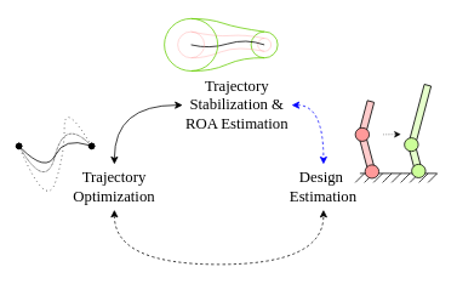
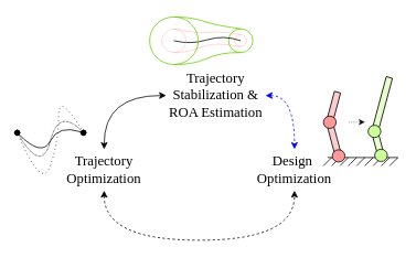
  <mxCell id="0" />
  <mxCell id="1" parent="0" />
  <mxCell id="2" style="edgeStyle=orthogonalEdgeStyle;rounded=0;orthogonalLoop=1;jettySize=auto;html=1;exitX=0.5;exitY=0;exitDx=0;exitDy=0;entryX=0;entryY=0.5;entryDx=0;entryDy=0;fontFamily=Times New Roman;fontSize=17;curved=1;startArrow=classic;startFill=1;" parent="1" source="4" target="6" edge="1"><mxGeometry relative="1" as="geometry" /></mxCell>
  <mxCell id="3" style="edgeStyle=orthogonalEdgeStyle;curved=1;rounded=0;orthogonalLoop=1;jettySize=auto;html=1;exitX=0.5;exitY=1;exitDx=0;exitDy=0;entryX=0.5;entryY=1;entryDx=0;entryDy=0;fontFamily=Times New Roman;fontSize=17;startArrow=classic;startFill=1;endArrow=classic;endFill=1;strokeColor=#000000;strokeWidth=1;dashed=1;" parent="1" source="4" target="7" edge="1"><mxGeometry relative="1" as="geometry"><Array as="points"><mxPoint x="125" y="290" /><mxPoint x="355" y="290" /></Array></mxGeometry></mxCell>
  <mxCell id="4" value="&lt;font face=&quot;Times New Roman&quot; style=&quot;font-size: 17px&quot;&gt;Trajectory&lt;br style=&quot;font-size: 17px&quot;&gt;Optimization&lt;/font&gt;" style="text;html=1;strokeColor=none;fillColor=none;align=center;verticalAlign=middle;whiteSpace=wrap;rounded=0;fontSize=17;" parent="1" vertex="1"><mxGeometry x="70" y="180" width="110" height="50" as="geometry" /></mxCell>
  <mxCell id="5" style="edgeStyle=orthogonalEdgeStyle;curved=1;rounded=0;orthogonalLoop=1;jettySize=auto;html=1;exitX=1;exitY=0.5;exitDx=0;exitDy=0;entryX=0.5;entryY=0;entryDx=0;entryDy=0;fontFamily=Times New Roman;fontSize=17;startArrow=classic;startFill=1;dashed=1;strokeColor=#0000FF;" parent="1" source="6" target="7" edge="1"><mxGeometry relative="1" as="geometry" /></mxCell>
  <mxCell id="6" value="&lt;font face=&quot;Times New Roman&quot; style=&quot;font-size: 17px&quot;&gt;Trajectory&lt;br style=&quot;font-size: 17px&quot;&gt;Stabilization &amp;amp; ROA Estimation&lt;/font&gt;" style="text;html=1;strokeColor=none;fillColor=none;align=center;verticalAlign=middle;whiteSpace=wrap;rounded=0;fontSize=17;" parent="1" vertex="1"><mxGeometry x="200" y="85" width="120" height="60" as="geometry" /></mxCell>
- <mxCell id="7" value="&lt;font face=&quot;Times New Roman&quot; style=&quot;font-size: 17px&quot;&gt;Design&amp;nbsp;&lt;br&gt;Estimation&lt;br&gt;&lt;/font&gt;" style="text;html=1;strokeColor=none;fillColor=none;align=center;verticalAlign=middle;whiteSpace=wrap;rounded=0;fontSize=17;" parent="1" vertex="1"><mxGeometry x="300" y="180" width="110" height="50" as="geometry" /></mxCell>
+ <mxCell id="7" value="&lt;font face=&quot;Times New Roman&quot; style=&quot;font-size: 17px&quot;&gt;Design&amp;nbsp;&lt;br&gt;Optimization&lt;br&gt;&lt;/font&gt;" style="text;html=1;strokeColor=none;fillColor=none;align=center;verticalAlign=middle;whiteSpace=wrap;rounded=0;fontSize=17;" parent="1" vertex="1"><mxGeometry x="300" y="180" width="110" height="50" as="geometry" /></mxCell>
  <mxCell id="8" value="" style="endArrow=oval;html=1;rounded=0;fontFamily=Times New Roman;fontSize=17;strokeColor=#000000;curved=1;startArrow=oval;startFill=1;endFill=1;" parent="1" edge="1"><mxGeometry width="50" height="50" relative="1" as="geometry"><mxPoint x="20" y="160" as="sourcePoint" /><mxPoint x="100" y="160" as="targetPoint" /><Array as="points"><mxPoint x="50" y="190" /><mxPoint x="70" y="150" /></Array></mxGeometry></mxCell>
  <mxCell id="9" value="" style="endArrow=oval;html=1;rounded=0;fontFamily=Times New Roman;fontSize=17;strokeColor=#000000;curved=1;startArrow=oval;startFill=1;endFill=1;dashed=1;dashPattern=1 1;" parent="1" edge="1"><mxGeometry width="50" height="50" relative="1" as="geometry"><mxPoint x="20" y="160" as="sourcePoint" /><mxPoint x="100" y="160" as="targetPoint" /><Array as="points"><mxPoint x="50" y="210" /><mxPoint x="70" y="130" /></Array></mxGeometry></mxCell>
  <mxCell id="10" value="" style="endArrow=oval;html=1;rounded=0;fontFamily=Times New Roman;fontSize=17;strokeColor=#000000;curved=1;startArrow=oval;startFill=1;endFill=1;dashed=1;dashPattern=1 4;" parent="1" edge="1"><mxGeometry width="50" height="50" relative="1" as="geometry"><mxPoint x="20" y="160" as="sourcePoint" /><mxPoint x="100" y="160" as="targetPoint" /><Array as="points"><mxPoint x="50" y="230" /><mxPoint x="70" y="170" /><mxPoint x="70" y="110" /></Array></mxGeometry></mxCell>
  <mxCell id="11" value="" style="group" parent="1" vertex="1" connectable="0"><mxGeometry x="390" y="92.172" width="90" height="107.828" as="geometry" /></mxCell>
  <mxCell id="12" value="" style="endArrow=none;html=1;rounded=0;fontFamily=Times New Roman;fontSize=17;strokeColor=#000000;strokeWidth=1;curved=1;" parent="11" edge="1"><mxGeometry width="50" height="50" relative="1" as="geometry"><mxPoint x="5" y="97.828" as="sourcePoint" /><mxPoint x="90" y="97.828" as="targetPoint" /></mxGeometry></mxCell>
  <mxCell id="13" value="" style="endArrow=none;html=1;rounded=0;fontFamily=Times New Roman;fontSize=17;strokeColor=#000000;strokeWidth=1;curved=1;" parent="11" edge="1"><mxGeometry width="50" height="50" relative="1" as="geometry"><mxPoint x="10" y="107.828" as="sourcePoint" /><mxPoint x="20" y="97.828" as="targetPoint" /></mxGeometry></mxCell>
  <mxCell id="14" value="" style="endArrow=none;html=1;rounded=0;fontFamily=Times New Roman;fontSize=17;strokeColor=#000000;strokeWidth=1;curved=1;" parent="11" edge="1"><mxGeometry width="50" height="50" relative="1" as="geometry"><mxPoint x="20" y="107.828" as="sourcePoint" /><mxPoint x="30" y="97.828" as="targetPoint" /></mxGeometry></mxCell>
  <mxCell id="15" value="" style="endArrow=none;html=1;rounded=0;fontFamily=Times New Roman;fontSize=17;strokeColor=#000000;strokeWidth=1;curved=1;" parent="11" edge="1"><mxGeometry width="50" height="50" relative="1" as="geometry"><mxPoint x="30" y="107.828" as="sourcePoint" /><mxPoint x="40" y="97.828" as="targetPoint" /></mxGeometry></mxCell>
  <mxCell id="16" value="" style="endArrow=none;html=1;rounded=0;fontFamily=Times New Roman;fontSize=17;strokeColor=#000000;strokeWidth=1;curved=1;" parent="11" edge="1"><mxGeometry width="50" height="50" relative="1" as="geometry"><mxPoint x="40" y="107.828" as="sourcePoint" /><mxPoint x="50" y="97.828" as="targetPoint" /></mxGeometry></mxCell>
  <mxCell id="17" value="" style="endArrow=none;html=1;rounded=0;fontFamily=Times New Roman;fontSize=17;strokeColor=#000000;strokeWidth=1;curved=1;" parent="11" edge="1"><mxGeometry width="50" height="50" relative="1" as="geometry"><mxPoint x="50" y="107.828" as="sourcePoint" /><mxPoint x="60" y="97.828" as="targetPoint" /></mxGeometry></mxCell>
  <mxCell id="18" value="" style="endArrow=none;html=1;rounded=0;fontFamily=Times New Roman;fontSize=17;strokeColor=#000000;strokeWidth=1;curved=1;" parent="11" edge="1"><mxGeometry width="50" height="50" relative="1" as="geometry"><mxPoint x="60" y="107.828" as="sourcePoint" /><mxPoint x="70" y="97.828" as="targetPoint" /></mxGeometry></mxCell>
  <mxCell id="19" value="" style="endArrow=none;html=1;rounded=0;fontFamily=Times New Roman;fontSize=17;strokeColor=#000000;strokeWidth=1;curved=1;" parent="11" edge="1"><mxGeometry width="50" height="50" relative="1" as="geometry"><mxPoint x="70" y="107.828" as="sourcePoint" /><mxPoint x="80" y="97.828" as="targetPoint" /></mxGeometry></mxCell>
  <mxCell id="20" value="" style="endArrow=none;html=1;rounded=0;fontFamily=Times New Roman;fontSize=17;strokeColor=#000000;strokeWidth=1;curved=1;" parent="11" edge="1"><mxGeometry width="50" height="50" relative="1" as="geometry"><mxPoint x="80" y="107.828" as="sourcePoint" /><mxPoint x="90" y="97.828" as="targetPoint" /></mxGeometry></mxCell>
  <mxCell id="21" value="" style="endArrow=none;html=1;rounded=0;fontFamily=Times New Roman;fontSize=17;strokeColor=#000000;strokeWidth=1;curved=1;" parent="11" edge="1"><mxGeometry width="50" height="50" relative="1" as="geometry"><mxPoint y="107.828" as="sourcePoint" /><mxPoint x="10" y="97.828" as="targetPoint" /></mxGeometry></mxCell>
  <mxCell id="22" value="" style="rounded=0;whiteSpace=wrap;html=1;fontFamily=Times New Roman;fontSize=17;fillColor=#FFCCCC;rotation=15;" parent="11" vertex="1"><mxGeometry x="8.412" y="18.156" width="7.647" height="37.006" as="geometry" /></mxCell>
  <mxCell id="23" value="" style="rounded=0;whiteSpace=wrap;html=1;fontFamily=Times New Roman;fontSize=17;fillColor=#FFCCCC;rotation=-15;" parent="11" vertex="1"><mxGeometry x="8.412" y="55.161" width="7.647" height="37.006" as="geometry" /></mxCell>
  <mxCell id="24" value="" style="ellipse;whiteSpace=wrap;html=1;fontFamily=Times New Roman;fontSize=17;fillColor=#FF9999;" parent="11" vertex="1"><mxGeometry y="47.76" width="15.294" height="14.802" as="geometry" /></mxCell>
  <mxCell id="25" value="" style="ellipse;whiteSpace=wrap;html=1;fontFamily=Times New Roman;fontSize=17;fillColor=#FF9999;" parent="11" vertex="1"><mxGeometry x="10.706" y="88.466" width="15.294" height="14.802" as="geometry" /></mxCell>
  <mxCell id="26" value="" style="rounded=0;whiteSpace=wrap;html=1;fontFamily=Times New Roman;fontSize=17;fillColor=#E6FFCC;rotation=15;" parent="11" vertex="1"><mxGeometry x="67" y="-0.172" width="7.65" height="68.19" as="geometry" /></mxCell>
  <mxCell id="27" value="" style="rounded=0;whiteSpace=wrap;html=1;fontFamily=Times New Roman;fontSize=17;fillColor=#E6FFCC;rotation=-15;" parent="11" vertex="1"><mxGeometry x="61.64" y="67.608" width="7.65" height="24.34" as="geometry" /></mxCell>
  <mxCell id="28" value="" style="ellipse;whiteSpace=wrap;html=1;fontFamily=Times New Roman;fontSize=17;fillColor=#CCFF99;" parent="11" vertex="1"><mxGeometry x="61.996" y="87.826" width="15.294" height="14.802" as="geometry" /></mxCell>
  <mxCell id="29" value="" style="ellipse;whiteSpace=wrap;html=1;fontFamily=Times New Roman;fontSize=17;fillColor=#CCFF99;" parent="11" vertex="1"><mxGeometry x="54" y="58.83" width="15.294" height="14.802" as="geometry" /></mxCell>
  <mxCell id="30" value="" style="endArrow=classic;html=1;rounded=0;fontFamily=Times New Roman;fontSize=17;strokeColor=#000000;strokeWidth=0.5;curved=1;dashed=1;" parent="11" edge="1"><mxGeometry width="50" height="50" relative="1" as="geometry"><mxPoint x="30.46" y="55.158" as="sourcePoint" /><mxPoint x="50" y="54.828" as="targetPoint" /></mxGeometry></mxCell>
  <mxCell id="31" value="" style="group" parent="1" vertex="1" connectable="0"><mxGeometry x="180" y="20" width="110" height="51" as="geometry" /></mxCell>
  <mxCell id="32" value="" style="ellipse;whiteSpace=wrap;html=1;fillColor=none;strokeWidth=0.5;strokeColor=#FF9999;" parent="31" vertex="1"><mxGeometry x="102.667" y="21.549" width="14.667" height="14.366" as="geometry" /></mxCell>
  <mxCell id="33" value="" style="ellipse;whiteSpace=wrap;html=1;fillColor=none;strokeWidth=1;strokeColor=#66CC00;" parent="31" vertex="1"><mxGeometry x="95.333" y="14.366" width="29.333" height="28.732" as="geometry" /></mxCell>
  <mxCell id="34" value="" style="endArrow=none;html=1;rounded=0;fontFamily=Times New Roman;fontSize=17;strokeColor=#000000;curved=1;startArrow=none;startFill=0;endFill=0;" parent="31" edge="1"><mxGeometry width="50" height="50" relative="1" as="geometry"><mxPoint x="29.333" y="28.732" as="sourcePoint" /><mxPoint x="110" y="28.732" as="targetPoint" /><Array as="points"><mxPoint x="49.867" y="33.761" /><mxPoint x="89.467" y="21.549" /></Array></mxGeometry></mxCell>
  <mxCell id="35" value="" style="ellipse;whiteSpace=wrap;html=1;fillColor=none;strokeWidth=0.5;strokeColor=#FF9999;" parent="31" vertex="1"><mxGeometry x="14.667" y="14.366" width="29.333" height="28.732" as="geometry" /></mxCell>
  <mxCell id="36" value="" style="endArrow=none;html=1;rounded=0;fontFamily=Times New Roman;fontSize=17;strokeColor=#66CC00;curved=1;startArrow=none;startFill=0;endFill=0;strokeWidth=1;exitX=0.5;exitY=1;exitDx=0;exitDy=0;entryX=0.5;entryY=1;entryDx=0;entryDy=0;" parent="31" source="40" target="33" edge="1"><mxGeometry width="50" height="50" relative="1" as="geometry"><mxPoint x="51.333" y="57.465" as="sourcePoint" /><mxPoint x="132" y="71.831" as="targetPoint" /><Array as="points"><mxPoint x="51.333" y="58.183" /><mxPoint x="86.533" y="42.38" /></Array></mxGeometry></mxCell>
  <mxCell id="37" value="" style="endArrow=none;html=1;rounded=0;fontFamily=Times New Roman;fontSize=17;strokeColor=#66CC00;curved=1;startArrow=none;startFill=0;endFill=0;strokeWidth=1;exitX=0.5;exitY=0;exitDx=0;exitDy=0;entryX=0.5;entryY=0;entryDx=0;entryDy=0;" parent="31" source="40" target="33" edge="1"><mxGeometry width="50" height="50" relative="1" as="geometry"><mxPoint x="36.667" as="sourcePoint" /><mxPoint x="117.333" y="7.183" as="targetPoint" /><Array as="points"><mxPoint x="49.867" /><mxPoint x="79.2" y="10.056" /></Array></mxGeometry></mxCell>
  <mxCell id="38" value="" style="endArrow=none;html=1;rounded=0;fontFamily=Times New Roman;fontSize=17;strokeColor=#FF9999;curved=1;startArrow=none;startFill=0;endFill=0;strokeWidth=0.5;exitX=0.5;exitY=1;exitDx=0;exitDy=0;entryX=0.5;entryY=1;entryDx=0;entryDy=0;" parent="31" source="35" target="32" edge="1"><mxGeometry width="50" height="50" relative="1" as="geometry"><mxPoint x="36.667" y="35.915" as="sourcePoint" /><mxPoint x="117.333" y="35.915" as="targetPoint" /><Array as="points"><mxPoint x="43.267" y="43.817" /><mxPoint x="80.667" y="29.451" /></Array></mxGeometry></mxCell>
  <mxCell id="39" value="" style="endArrow=none;html=1;rounded=0;fontFamily=Times New Roman;fontSize=17;strokeColor=#FF9999;curved=1;startArrow=none;startFill=0;endFill=0;strokeWidth=0.5;exitX=0.5;exitY=0;exitDx=0;exitDy=0;entryX=0.5;entryY=0;entryDx=0;entryDy=0;" parent="31" source="35" target="32" edge="1"><mxGeometry width="50" height="50" relative="1" as="geometry"><mxPoint x="36.667" y="14.366" as="sourcePoint" /><mxPoint x="117.333" y="7.183" as="targetPoint" /><Array as="points"><mxPoint x="57.2" y="20.113" /><mxPoint x="88" y="17.239" /></Array></mxGeometry></mxCell>
  <mxCell id="40" value="" style="ellipse;whiteSpace=wrap;html=1;fillColor=none;strokeWidth=1;strokeColor=#66CC00;" parent="31" vertex="1"><mxGeometry width="58.667" height="57.465" as="geometry" /></mxCell>
